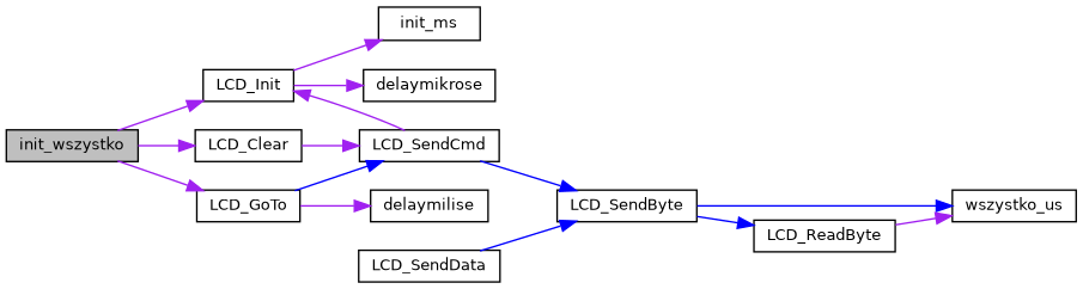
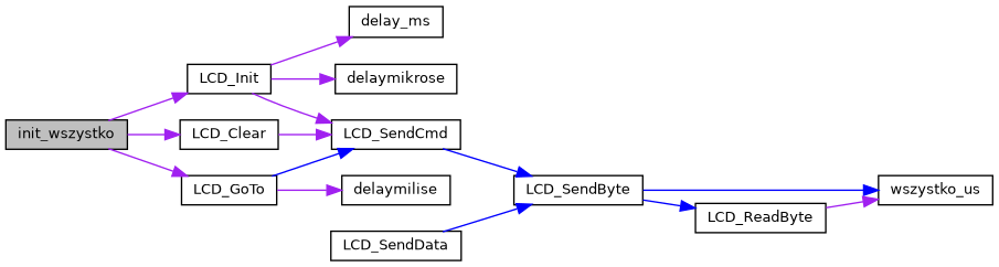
  digraph {
    rankdir=LR
    node [color=black fillcolor=white fontname=Helvetica fontsize=10 shape=record style=filled]
    edge [color=purple fontname=Helvetica fontsize=10 labelfontname=Helvetica labelfontsize=10 style=solid]
    n1 [fillcolor=grey75 fontcolor=black height=0.2 label=init_wszystko width=0.4]
    n2 [height=0.2 label=LCD_Init width=0.4]
    n3 [height=0.2 label=LCD_Clear width=0.4]
    n4 [height=0.2 label=LCD_GoTo width=0.4]
-   n5 [height=0.2 label=init_ms width=0.4]
+   n5 [height=0.2 label=delay_ms width=0.4]
    n6 [height=0.2 label=delaymikrose width=0.4]
    n7 [height=0.2 label=LCD_SendCmd width=0.4]
    n8 [height=0.2 label=delaymilise width=0.4]
    n9 [height=0.2 label=LCD_SendByte width=0.4]
    n10 [height=0.2 label=wszystko_us width=0.4]
    n11 [height=0.2 label=LCD_ReadByte width=0.4]
    n12 [height=0.2 label=LCD_SendData width=0.4]
    n1 -> n2
    n1 -> n3
    n1 -> n4
    n2 -> n5
    n2 -> n6
-   n7 -> n2
+   n2 -> n7
    n3 -> n7
    n4 -> n7 [color=blue]
    n4 -> n8
    n7 -> n9 [color=blue]
    n9 -> n10 [color=blue]
    n9 -> n11 [color=blue]
    n11 -> n10
    n12 -> n9 [color=blue]
  }
